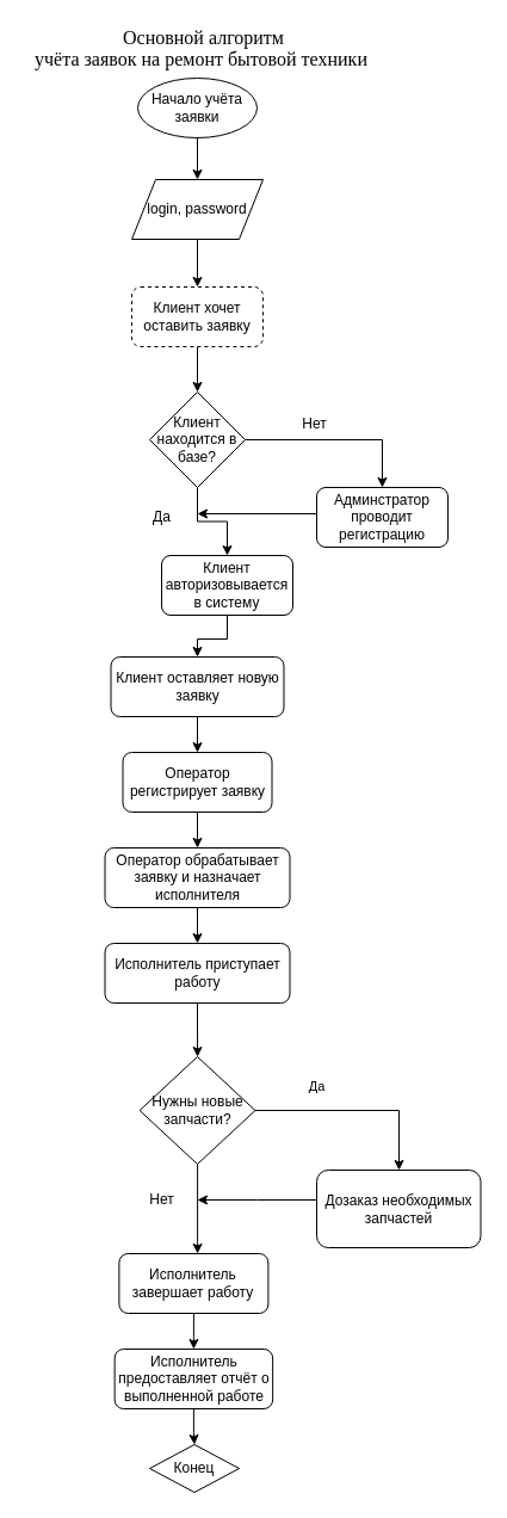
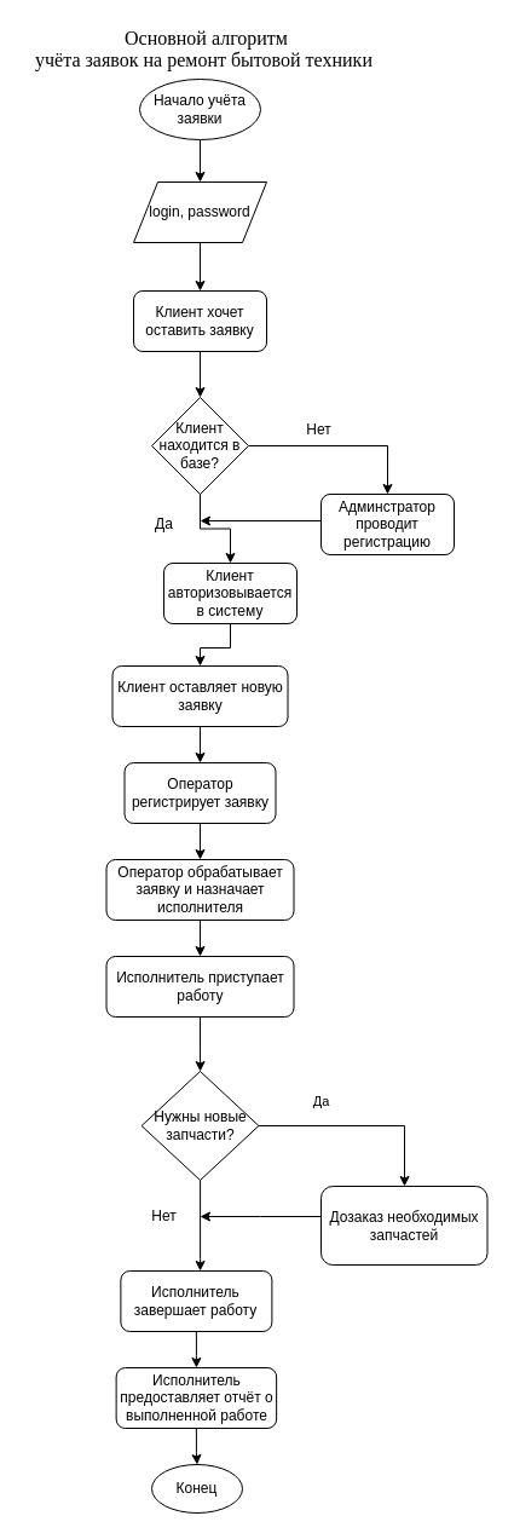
  <mxCell id="0" />
  <mxCell id="1" parent="0" />
  <mxCell id="2" style="edgeStyle=orthogonalEdgeStyle;rounded=0;orthogonalLoop=1;jettySize=auto;html=1;" parent="1" source="24" target="26" edge="1"><mxGeometry relative="1" as="geometry"><mxPoint x="170" y="830" as="sourcePoint" /><mxPoint x="165.04" y="850" as="targetPoint" /></mxGeometry></mxCell>
  <mxCell id="3" value="Да" style="edgeStyle=orthogonalEdgeStyle;rounded=0;orthogonalLoop=1;jettySize=auto;html=1;exitX=1;exitY=0.5;exitDx=0;exitDy=0;" parent="1" source="28" target="5" edge="1"><mxGeometry x="-0.395" y="20" relative="1" as="geometry"><mxPoint as="offset" /><mxPoint x="246.88" y="965" as="sourcePoint" /><Array as="points"><mxPoint x="334" y="930" /></Array></mxGeometry></mxCell>
  <mxCell id="4" style="edgeStyle=orthogonalEdgeStyle;rounded=0;orthogonalLoop=1;jettySize=auto;html=1;exitX=0;exitY=0.5;exitDx=0;exitDy=0;" parent="1" source="5" edge="1"><mxGeometry relative="1" as="geometry"><mxPoint x="165" y="1005" as="targetPoint" /><Array as="points"><mxPoint x="265" y="1005" /><mxPoint x="215" y="1005" /></Array><mxPoint x="235" y="1040" as="sourcePoint" /></mxGeometry></mxCell>
  <mxCell id="5" value="Дозаказ необходимых запчастей" style="rounded=1;whiteSpace=wrap;html=1;fontSize=12;glass=0;strokeWidth=1;shadow=0;" parent="1" vertex="1"><mxGeometry x="265" y="980" width="137.5" height="65" as="geometry" /></mxCell>
  <mxCell id="6" style="edgeStyle=orthogonalEdgeStyle;rounded=0;orthogonalLoop=1;jettySize=auto;html=1;" parent="1" source="7" target="12" edge="1"><mxGeometry relative="1" as="geometry"><mxPoint x="165" y="140" as="targetPoint" /></mxGeometry></mxCell>
  <mxCell id="7" value="Начало учёта заявки" style="ellipse;whiteSpace=wrap;html=1;" parent="1" vertex="1"><mxGeometry x="115" y="65" width="100" height="50" as="geometry" /></mxCell>
  <mxCell id="8" value="&lt;div&gt;&lt;span style=&quot;font-size: 12pt ; line-height: 107%&quot;&gt;&lt;font face=&quot;Times New Roman&quot;&gt;Основной алгоритм&lt;br&gt;учёта заявок на ремонт бытовой техники&lt;/font&gt;&lt;/span&gt;&lt;span style=&quot;font-style: italic ; font-size: 12pt ; line-height: 107% ; font-family: &amp;#34;times new roman&amp;#34; , serif&quot;&gt;&amp;nbsp;&lt;/span&gt;&lt;br&gt;&lt;/div&gt;" style="text;html=1;align=center;verticalAlign=middle;resizable=0;points=[];autosize=1;strokeColor=none;fillColor=none;" parent="1" vertex="1"><mxGeometry x="20" y="20" width="300" height="40" as="geometry" /></mxCell>
  <mxCell id="9" style="edgeStyle=orthogonalEdgeStyle;rounded=0;orthogonalLoop=1;jettySize=auto;html=1;" parent="1" source="10" target="15" edge="1"><mxGeometry relative="1" as="geometry" /></mxCell>
- <mxCell id="10" value="Клиент хочет оставить заявку" style="rounded=1;whiteSpace=wrap;html=1;dashed=1;" parent="1" vertex="1"><mxGeometry x="110" y="240" width="110" height="50" as="geometry" /></mxCell>
+ <mxCell id="10" value="Клиент хочет оставить заявку" style="rounded=1;whiteSpace=wrap;html=1;" parent="1" vertex="1"><mxGeometry x="110" y="240" width="110" height="50" as="geometry" /></mxCell>
  <mxCell id="11" style="edgeStyle=orthogonalEdgeStyle;rounded=0;orthogonalLoop=1;jettySize=auto;html=1;" parent="1" source="12" target="10" edge="1"><mxGeometry relative="1" as="geometry" /></mxCell>
  <mxCell id="12" value="login, password" style="shape=parallelogram;perimeter=parallelogramPerimeter;whiteSpace=wrap;html=1;fixedSize=1;" parent="1" vertex="1"><mxGeometry x="110" y="150" width="110" height="50" as="geometry" /></mxCell>
  <mxCell id="13" style="edgeStyle=orthogonalEdgeStyle;rounded=0;orthogonalLoop=1;jettySize=auto;html=1;entryX=0.5;entryY=0;entryDx=0;entryDy=0;" parent="1" source="15" target="17" edge="1"><mxGeometry relative="1" as="geometry" /></mxCell>
  <mxCell id="14" style="edgeStyle=orthogonalEdgeStyle;rounded=0;orthogonalLoop=1;jettySize=auto;html=1;" parent="1" source="15" target="19" edge="1"><mxGeometry relative="1" as="geometry"><mxPoint x="165" y="480" as="targetPoint" /></mxGeometry></mxCell>
  <mxCell id="15" value="Клиент находится в базе?" style="rhombus;whiteSpace=wrap;html=1;" parent="1" vertex="1"><mxGeometry x="125" y="328" width="80" height="80" as="geometry" /></mxCell>
  <mxCell id="16" style="rounded=0;orthogonalLoop=1;jettySize=auto;html=1;exitX=0;exitY=0.5;exitDx=0;exitDy=0;edgeStyle=orthogonalEdgeStyle;" parent="1" source="17" edge="1"><mxGeometry relative="1" as="geometry"><mxPoint x="165" y="430" as="targetPoint" /><Array as="points"><mxPoint x="265" y="430" /></Array></mxGeometry></mxCell>
  <mxCell id="17" value="Админстратор проводит регистрацию" style="rounded=1;whiteSpace=wrap;html=1;" parent="1" vertex="1"><mxGeometry x="265" y="408" width="110" height="50" as="geometry" /></mxCell>
  <mxCell id="18" style="edgeStyle=orthogonalEdgeStyle;rounded=0;orthogonalLoop=1;jettySize=auto;html=1;" parent="1" source="19" target="21" edge="1"><mxGeometry relative="1" as="geometry" /></mxCell>
  <mxCell id="19" value="Клиент авторизовывается в систему" style="rounded=1;whiteSpace=wrap;html=1;" parent="1" vertex="1"><mxGeometry x="135" y="465" width="110" height="50" as="geometry" /></mxCell>
  <mxCell id="20" style="edgeStyle=orthogonalEdgeStyle;rounded=0;orthogonalLoop=1;jettySize=auto;html=1;" parent="1" source="21" target="23" edge="1"><mxGeometry relative="1" as="geometry" /></mxCell>
  <mxCell id="21" value="Клиент оставляет новую заявку" style="rounded=1;whiteSpace=wrap;html=1;" parent="1" vertex="1"><mxGeometry x="92.5" y="550" width="145" height="50" as="geometry" /></mxCell>
  <mxCell id="22" style="edgeStyle=orthogonalEdgeStyle;rounded=0;orthogonalLoop=1;jettySize=auto;html=1;" parent="1" source="23" target="24" edge="1"><mxGeometry relative="1" as="geometry" /></mxCell>
  <mxCell id="23" value="Оператор регистрирует заявку" style="rounded=1;whiteSpace=wrap;html=1;" parent="1" vertex="1"><mxGeometry x="102.5" y="630" width="125" height="50" as="geometry" /></mxCell>
  <mxCell id="24" value="Оператор обрабатывает заявку и назначает исполнителя" style="rounded=1;whiteSpace=wrap;html=1;" parent="1" vertex="1"><mxGeometry x="87.5" y="710" width="155" height="50" as="geometry" /></mxCell>
  <mxCell id="25" style="edgeStyle=orthogonalEdgeStyle;rounded=0;orthogonalLoop=1;jettySize=auto;html=1;" parent="1" source="26" target="28" edge="1"><mxGeometry relative="1" as="geometry" /></mxCell>
  <mxCell id="26" value="Исполнитель приступает работу" style="rounded=1;whiteSpace=wrap;html=1;" parent="1" vertex="1"><mxGeometry x="87.5" y="790" width="155" height="50" as="geometry" /></mxCell>
  <mxCell id="27" style="edgeStyle=orthogonalEdgeStyle;rounded=0;orthogonalLoop=1;jettySize=auto;html=1;" parent="1" source="28" target="30" edge="1"><mxGeometry relative="1" as="geometry"><Array as="points"><mxPoint x="165" y="1040" /><mxPoint x="165" y="1040" /></Array></mxGeometry></mxCell>
  <mxCell id="28" value="Нужны новые запчасти?" style="rhombus;whiteSpace=wrap;html=1;" parent="1" vertex="1"><mxGeometry x="116.57" y="885" width="96.87" height="90" as="geometry" /></mxCell>
  <mxCell id="29" style="edgeStyle=orthogonalEdgeStyle;rounded=0;orthogonalLoop=1;jettySize=auto;html=1;" parent="1" source="30" target="33" edge="1"><mxGeometry relative="1" as="geometry" /></mxCell>
  <mxCell id="30" value="Исполнитель завершает работу" style="rounded=1;whiteSpace=wrap;html=1;" parent="1" vertex="1"><mxGeometry x="99.38" y="1050" width="125" height="50" as="geometry" /></mxCell>
  <mxCell id="31" value="Нет" style="text;html=1;align=center;verticalAlign=middle;resizable=0;points=[];autosize=1;strokeColor=none;fillColor=none;" parent="1" vertex="1"><mxGeometry x="115" y="990" width="40" height="30" as="geometry" /></mxCell>
  <mxCell id="32" style="edgeStyle=orthogonalEdgeStyle;rounded=0;orthogonalLoop=1;jettySize=auto;html=1;" parent="1" source="33" target="34" edge="1"><mxGeometry relative="1" as="geometry"><mxPoint x="161.88" y="1229" as="targetPoint" /></mxGeometry></mxCell>
  <mxCell id="33" value="Исполнитель предоставляет отчёт о выполненной работе" style="rounded=1;whiteSpace=wrap;html=1;" parent="1" vertex="1"><mxGeometry x="95.63" y="1130" width="132.5" height="50" as="geometry" /></mxCell>
- <mxCell id="34" value="Конец" style="rhombus;whiteSpace=wrap;html=1;" parent="1" vertex="1"><mxGeometry x="125" y="1210" width="75" height="40" as="geometry" /></mxCell>
+ <mxCell id="34" value="Конец" style="ellipse;whiteSpace=wrap;html=1;" parent="1" vertex="1"><mxGeometry x="125" y="1210" width="75" height="40" as="geometry" /></mxCell>
  <mxCell id="35" value="Нет" style="text;html=1;align=center;verticalAlign=middle;resizable=0;points=[];autosize=1;strokeColor=none;fillColor=none;" parent="1" vertex="1"><mxGeometry x="242.5" y="340" width="40" height="30" as="geometry" /></mxCell>
  <mxCell id="36" value="Да" style="text;html=1;align=center;verticalAlign=middle;resizable=0;points=[];autosize=1;strokeColor=none;fillColor=none;" parent="1" vertex="1"><mxGeometry x="115" y="418" width="40" height="30" as="geometry" /></mxCell>
